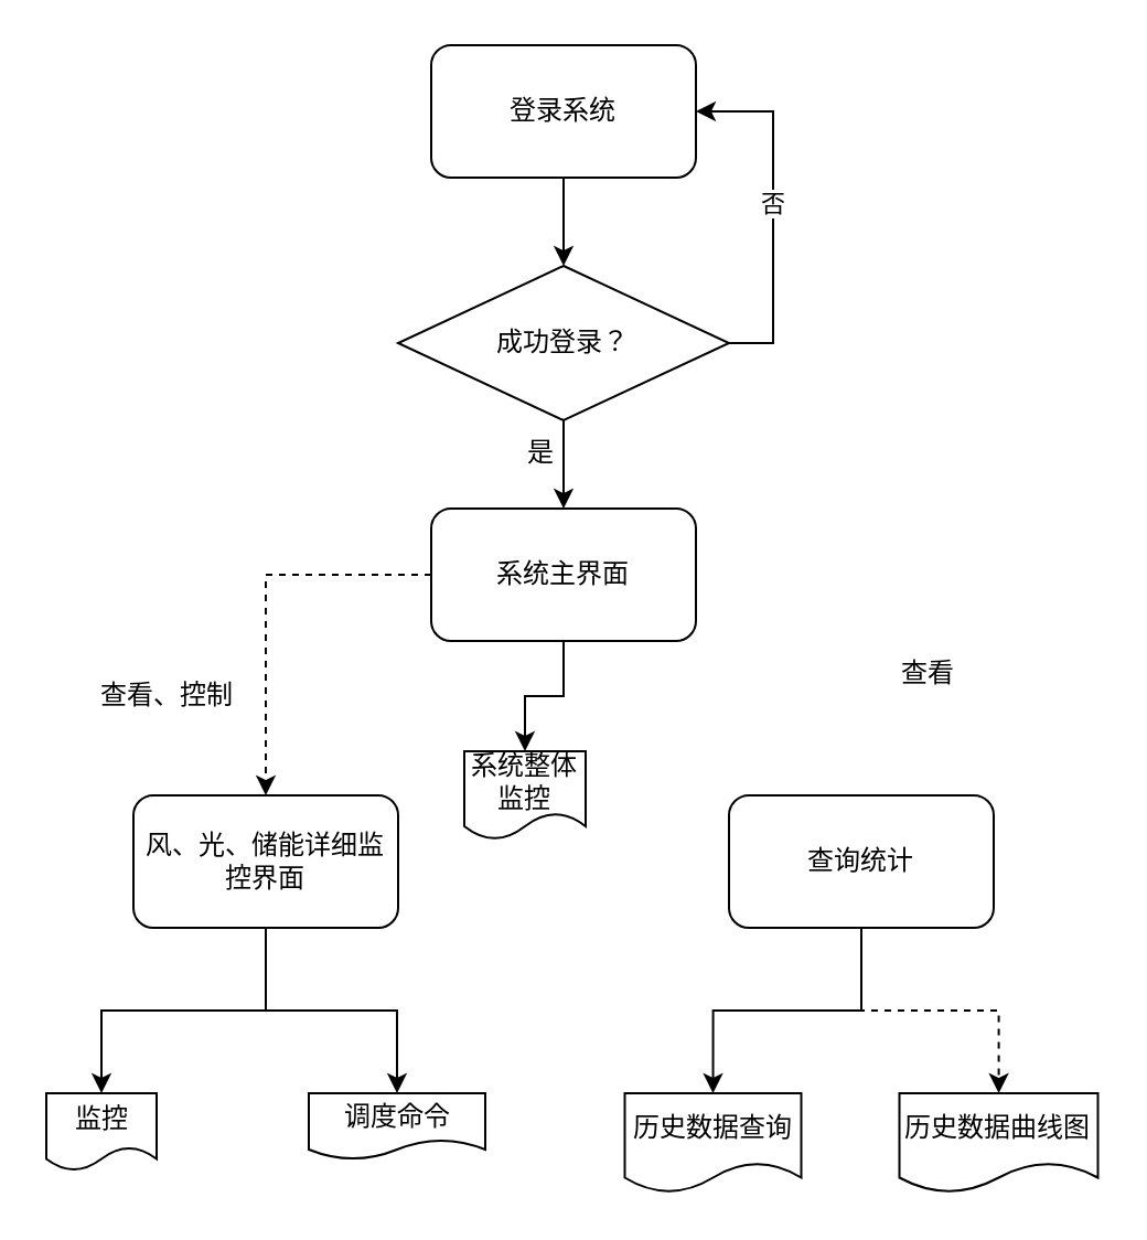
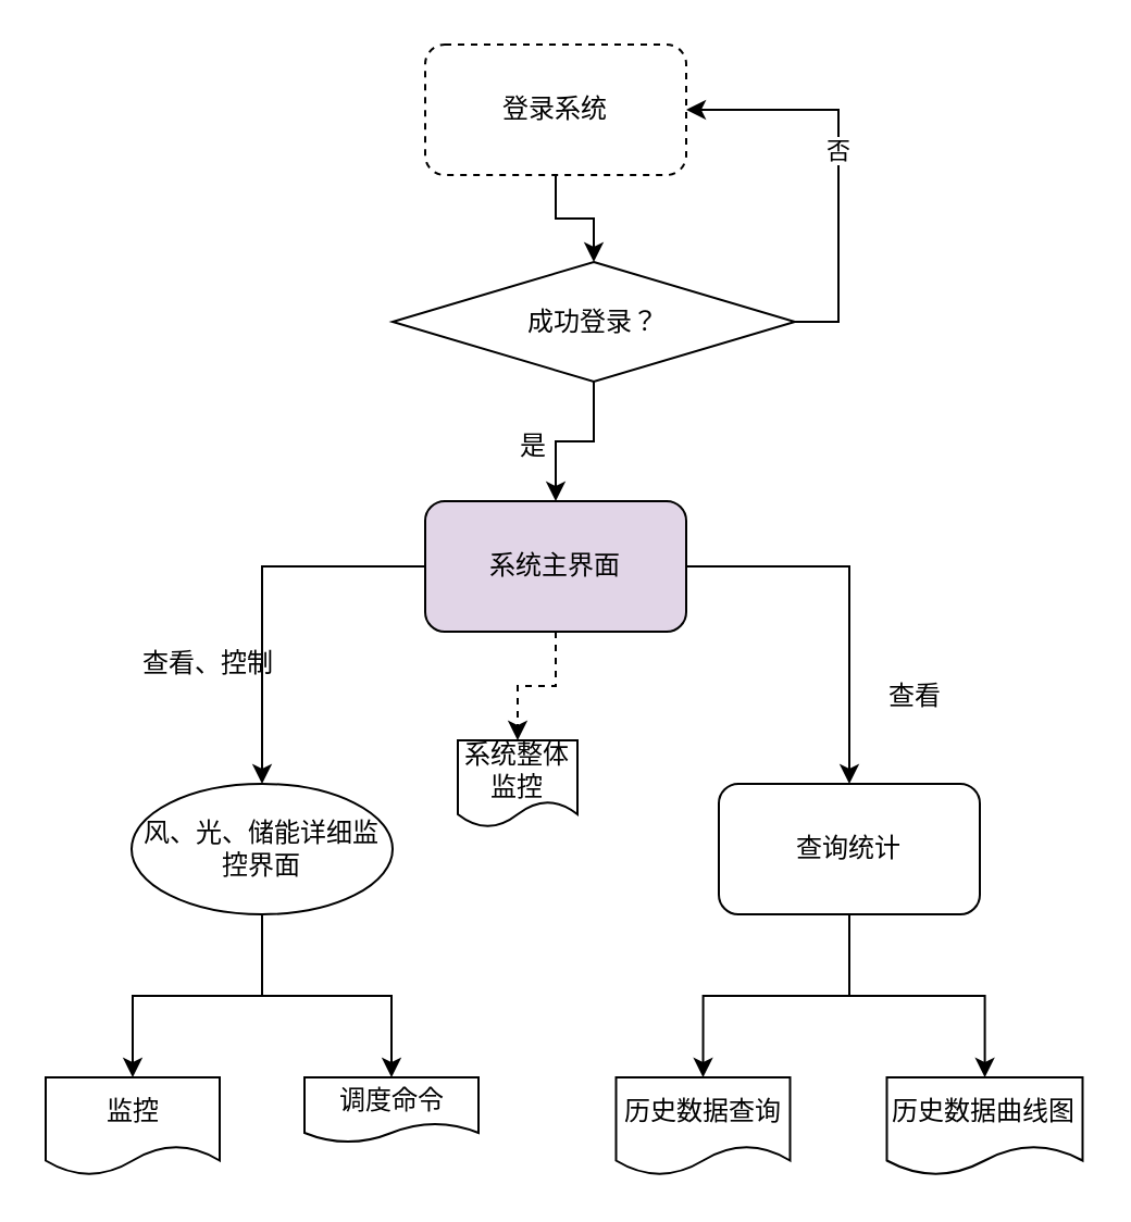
  <mxCell id="0" />
  <mxCell id="1" parent="0" />
  <mxCell id="2" value="" style="edgeStyle=orthogonalEdgeStyle;rounded=0;orthogonalLoop=1;jettySize=auto;html=1;" edge="1" parent="1" source="3" target="7"><mxGeometry relative="1" as="geometry" /></mxCell>
- <mxCell id="3" value="登录系统" style="rounded=1;whiteSpace=wrap;html=1;" vertex="1" parent="1"><mxGeometry x="195" y="20" width="120" height="60" as="geometry" /></mxCell>
+ <mxCell id="3" value="登录系统" style="rounded=1;whiteSpace=wrap;html=1;dashed=1;" vertex="1" parent="1"><mxGeometry x="195" y="20" width="120" height="60" as="geometry" /></mxCell>
  <mxCell id="4" style="edgeStyle=orthogonalEdgeStyle;rounded=0;orthogonalLoop=1;jettySize=auto;html=1;exitX=1;exitY=0.5;exitDx=0;exitDy=0;entryX=1;entryY=0.5;entryDx=0;entryDy=0;" edge="1" parent="1" source="7" target="3"><mxGeometry relative="1" as="geometry" /></mxCell>
  <mxCell id="5" value="否" style="edgeLabel;html=1;align=center;verticalAlign=middle;resizable=0;points=[];" vertex="1" connectable="0" parent="4"><mxGeometry x="0.052" y="1" relative="1" as="geometry"><mxPoint as="offset" /></mxGeometry></mxCell>
  <mxCell id="6" value="" style="edgeStyle=orthogonalEdgeStyle;rounded=0;orthogonalLoop=1;jettySize=auto;html=1;" edge="1" parent="1" source="7" target="11"><mxGeometry relative="1" as="geometry" /></mxCell>
- <mxCell id="7" value="成功登录？" style="rhombus;whiteSpace=wrap;html=1;" vertex="1" parent="1"><mxGeometry x="180" y="120" width="150" height="70" as="geometry" /></mxCell>
- <mxCell id="8" value="" style="edgeStyle=orthogonalEdgeStyle;rounded=0;orthogonalLoop=1;jettySize=auto;html=1;exitX=0;exitY=0.5;exitDx=0;exitDy=0;dashed=1;" edge="1" parent="1" source="11" target="14"><mxGeometry relative="1" as="geometry"><Array as="points"><mxPoint x="120" y="260" /></Array></mxGeometry></mxCell>
- <mxCell id="10" value="" style="edgeStyle=orthogonalEdgeStyle;rounded=0;orthogonalLoop=1;jettySize=auto;html=1;" edge="1" parent="1" source="11" target="23"><mxGeometry relative="1" as="geometry" /></mxCell>
- <mxCell id="11" value="系统主界面" style="rounded=1;whiteSpace=wrap;html=1;" vertex="1" parent="1"><mxGeometry x="195" y="230" width="120" height="60" as="geometry" /></mxCell>
+ <mxCell id="7" value="成功登录？" style="rhombus;whiteSpace=wrap;html=1;" vertex="1" parent="1"><mxGeometry x="180" y="120" width="185" height="55" as="geometry" /></mxCell>
+ <mxCell id="8" value="" style="edgeStyle=orthogonalEdgeStyle;rounded=0;orthogonalLoop=1;jettySize=auto;html=1;exitX=0;exitY=0.5;exitDx=0;exitDy=0;" edge="1" parent="1" source="11" target="14"><mxGeometry relative="1" as="geometry"><Array as="points"><mxPoint x="120" y="260" /></Array></mxGeometry></mxCell>
+ <mxCell id="9" style="edgeStyle=orthogonalEdgeStyle;rounded=0;orthogonalLoop=1;jettySize=auto;html=1;exitX=1;exitY=0.5;exitDx=0;exitDy=0;" edge="1" parent="1" source="11" target="20"><mxGeometry relative="1" as="geometry" /></mxCell>
+ <mxCell id="10" value="" style="edgeStyle=orthogonalEdgeStyle;rounded=0;orthogonalLoop=1;jettySize=auto;html=1;dashed=1;" edge="1" parent="1" source="11" target="23"><mxGeometry relative="1" as="geometry" /></mxCell>
+ <mxCell id="11" value="系统主界面" style="rounded=1;whiteSpace=wrap;html=1;fillColor=#e1d5e7;" vertex="1" parent="1"><mxGeometry x="195" y="230" width="120" height="60" as="geometry" /></mxCell>
  <mxCell id="12" style="edgeStyle=orthogonalEdgeStyle;rounded=0;orthogonalLoop=1;jettySize=auto;html=1;entryX=0.5;entryY=0;entryDx=0;entryDy=0;" edge="1" parent="1" source="14" target="16"><mxGeometry relative="1" as="geometry" /></mxCell>
  <mxCell id="13" style="edgeStyle=orthogonalEdgeStyle;rounded=0;orthogonalLoop=1;jettySize=auto;html=1;entryX=0.5;entryY=0;entryDx=0;entryDy=0;" edge="1" parent="1" source="14" target="17"><mxGeometry relative="1" as="geometry" /></mxCell>
- <mxCell id="14" value="风、光、储能详细监控界面" style="rounded=1;whiteSpace=wrap;html=1;" vertex="1" parent="1"><mxGeometry x="60" y="360" width="120" height="60" as="geometry" /></mxCell>
- <mxCell id="15" value="查看、控制" style="text;html=1;align=center;verticalAlign=middle;resizable=0;points=[];autosize=1;strokeColor=none;fillColor=none;" vertex="1" parent="1"><mxGeometry x="35" y="300" width="80" height="30" as="geometry" /></mxCell>
- <mxCell id="16" value="监控" style="shape=document;whiteSpace=wrap;html=1;boundedLbl=1;" vertex="1" parent="1"><mxGeometry x="20.5" y="495" width="50" height="35" as="geometry" /></mxCell>
+ <mxCell id="14" value="风、光、储能详细监控界面" style="ellipse;whiteSpace=wrap;html=1;" vertex="1" parent="1"><mxGeometry x="60" y="360" width="120" height="60" as="geometry" /></mxCell>
+ <mxCell id="15" value="查看、控制" style="text;html=1;align=center;verticalAlign=middle;resizable=0;points=[];autosize=1;strokeColor=none;fillColor=none;" vertex="1" parent="1"><mxGeometry x="55" y="290" width="80" height="30" as="geometry" /></mxCell>
+ <mxCell id="16" value="监控" style="shape=document;whiteSpace=wrap;html=1;boundedLbl=1;" vertex="1" parent="1"><mxGeometry x="20.5" y="495" width="80" height="45" as="geometry" /></mxCell>
  <mxCell id="17" value="调度命令" style="shape=document;whiteSpace=wrap;html=1;boundedLbl=1;" vertex="1" parent="1"><mxGeometry x="139.5" y="495" width="80" height="30" as="geometry" /></mxCell>
  <mxCell id="18" style="edgeStyle=orthogonalEdgeStyle;rounded=0;orthogonalLoop=1;jettySize=auto;html=1;entryX=0.5;entryY=0;entryDx=0;entryDy=0;" edge="1" parent="1" source="20" target="24"><mxGeometry relative="1" as="geometry" /></mxCell>
- <mxCell id="19" style="edgeStyle=orthogonalEdgeStyle;rounded=0;orthogonalLoop=1;jettySize=auto;html=1;dashed=1;" edge="1" parent="1" source="20" target="25"><mxGeometry relative="1" as="geometry" /></mxCell>
+ <mxCell id="19" style="edgeStyle=orthogonalEdgeStyle;rounded=0;orthogonalLoop=1;jettySize=auto;html=1;" edge="1" parent="1" source="20" target="25"><mxGeometry relative="1" as="geometry" /></mxCell>
  <mxCell id="20" value="查询统计" style="rounded=1;whiteSpace=wrap;html=1;" vertex="1" parent="1"><mxGeometry x="330" y="360" width="120" height="60" as="geometry" /></mxCell>
- <mxCell id="21" value="查看" style="text;html=1;align=center;verticalAlign=middle;resizable=0;points=[];autosize=1;strokeColor=none;fillColor=none;" vertex="1" parent="1"><mxGeometry x="395" y="290" width="50" height="30" as="geometry" /></mxCell>
+ <mxCell id="21" value="查看" style="text;html=1;align=center;verticalAlign=middle;resizable=0;points=[];autosize=1;strokeColor=none;fillColor=none;" vertex="1" parent="1"><mxGeometry x="395" y="305" width="50" height="30" as="geometry" /></mxCell>
  <mxCell id="22" value="是" style="text;html=1;strokeColor=none;fillColor=none;align=center;verticalAlign=middle;whiteSpace=wrap;rounded=0;" vertex="1" parent="1"><mxGeometry x="215" y="190" width="60" height="30" as="geometry" /></mxCell>
  <mxCell id="23" value="系统整体监控" style="shape=document;whiteSpace=wrap;html=1;boundedLbl=1;" vertex="1" parent="1"><mxGeometry x="210" y="340" width="55" height="40" as="geometry" /></mxCell>
  <mxCell id="24" value="历史数据查询" style="shape=document;whiteSpace=wrap;html=1;boundedLbl=1;" vertex="1" parent="1"><mxGeometry x="282.75" y="495" width="80" height="45" as="geometry" /></mxCell>
  <mxCell id="25" value="历史数据曲线图" style="shape=document;whiteSpace=wrap;html=1;boundedLbl=1;" vertex="1" parent="1"><mxGeometry x="407.25" y="495" width="90" height="45" as="geometry" /></mxCell>
